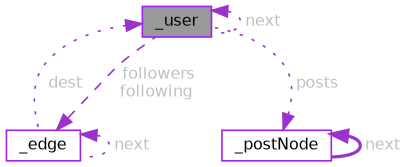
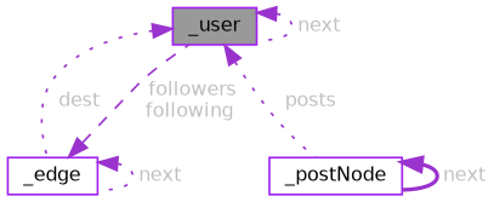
  digraph {
    node [color=purple fillcolor=white fontname=Helvetica fontsize=10 shape=box style=filled]
    edge [color=darkorchid3 dir=back fontcolor=grey fontname=Helvetica fontsize=10 labelfontname=Helvetica labelfontsize=10 style=dotted]
    n1 [fillcolor=grey60 fontcolor=black height=0.2 label=_user width=0.4]
    n2 [height=0.2 label=_edge width=0.4]
    n3 [height=0.2 label=_postNode width=0.4]
    n1 -> n1 [label=" next"]
    n1 -> n2 [label=" dest"]
    n2 -> n1 [label=" followers\nfollowing" style=dashed]
    n2 -> n2 [label=" next"]
-   n3 -> n1 [label=" posts"]
+   n1 -> n3 [label=" posts"]
    n3 -> n3 [label=" next" style=bold]
  }
